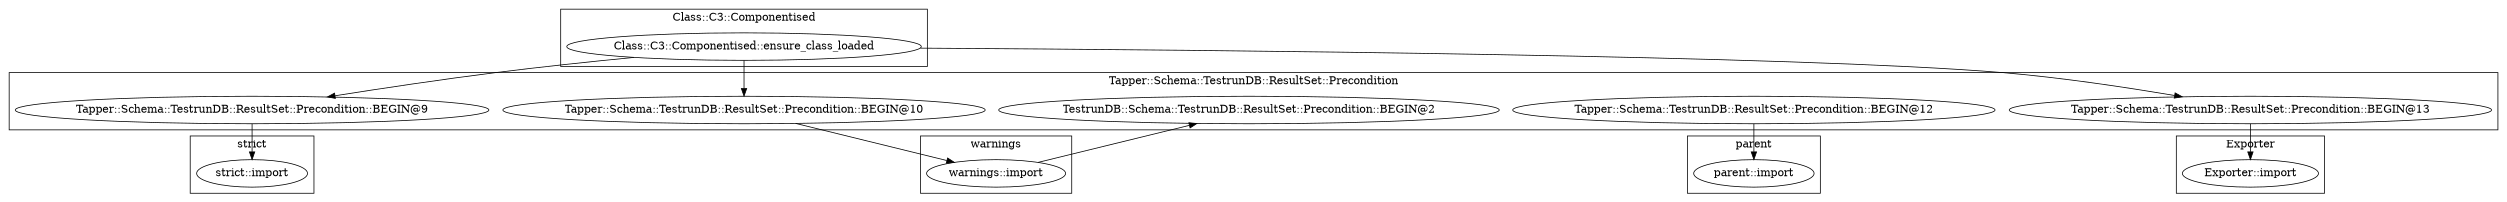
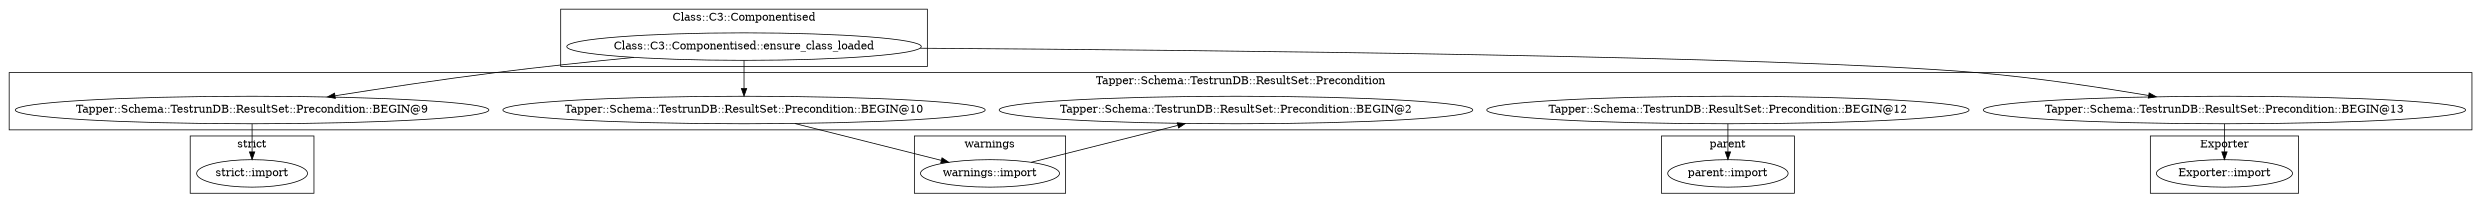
  digraph {
    "Tapper::Schema::TestrunDB::ResultSet::Precondition::BEGIN@9"
    "Tapper::Schema::TestrunDB::ResultSet::Precondition::BEGIN@10"
    "Tapper::Schema::TestrunDB::ResultSet::Precondition::BEGIN@12"
-   "Tapper::Schema::TestrunDB::ResultSet::Precondition::BEGIN@2" [label="TestrunDB::Schema::TestrunDB::ResultSet::Precondition::BEGIN@2"]
+   "Tapper::Schema::TestrunDB::ResultSet::Precondition::BEGIN@2"
    "Tapper::Schema::TestrunDB::ResultSet::Precondition::BEGIN@13"
    "parent::import"
    "Exporter::import"
    "Class::C3::Componentised::ensure_class_loaded"
    "warnings::import"
    "strict::import"
    subgraph cluster_1 {
      label="Tapper::Schema::TestrunDB::ResultSet::Precondition"
      "Tapper::Schema::TestrunDB::ResultSet::Precondition::BEGIN@9"
      "Tapper::Schema::TestrunDB::ResultSet::Precondition::BEGIN@10"
      "Tapper::Schema::TestrunDB::ResultSet::Precondition::BEGIN@12"
      "Tapper::Schema::TestrunDB::ResultSet::Precondition::BEGIN@2"
      "Tapper::Schema::TestrunDB::ResultSet::Precondition::BEGIN@13"
    }
    subgraph cluster_2 {
      label=parent
      "parent::import"
    }
    subgraph cluster_3 {
      label=Exporter
      "Exporter::import"
    }
    subgraph cluster_4 {
      label="Class::C3::Componentised"
      "Class::C3::Componentised::ensure_class_loaded"
    }
    subgraph cluster_5 {
      label=warnings
      "warnings::import"
    }
    subgraph cluster_6 {
      label="strict"
      "strict::import"
    }
    "Tapper::Schema::TestrunDB::ResultSet::Precondition::BEGIN@9" -> "strict::import"
    "Tapper::Schema::TestrunDB::ResultSet::Precondition::BEGIN@10" -> "warnings::import"
    "Tapper::Schema::TestrunDB::ResultSet::Precondition::BEGIN@12" -> "parent::import"
    "Tapper::Schema::TestrunDB::ResultSet::Precondition::BEGIN@13" -> "Exporter::import"
    "Class::C3::Componentised::ensure_class_loaded" -> "Tapper::Schema::TestrunDB::ResultSet::Precondition::BEGIN@9"
    "Class::C3::Componentised::ensure_class_loaded" -> "Tapper::Schema::TestrunDB::ResultSet::Precondition::BEGIN@10"
    "Class::C3::Componentised::ensure_class_loaded" -> "Tapper::Schema::TestrunDB::ResultSet::Precondition::BEGIN@13"
    "warnings::import" -> "Tapper::Schema::TestrunDB::ResultSet::Precondition::BEGIN@2"
  }
